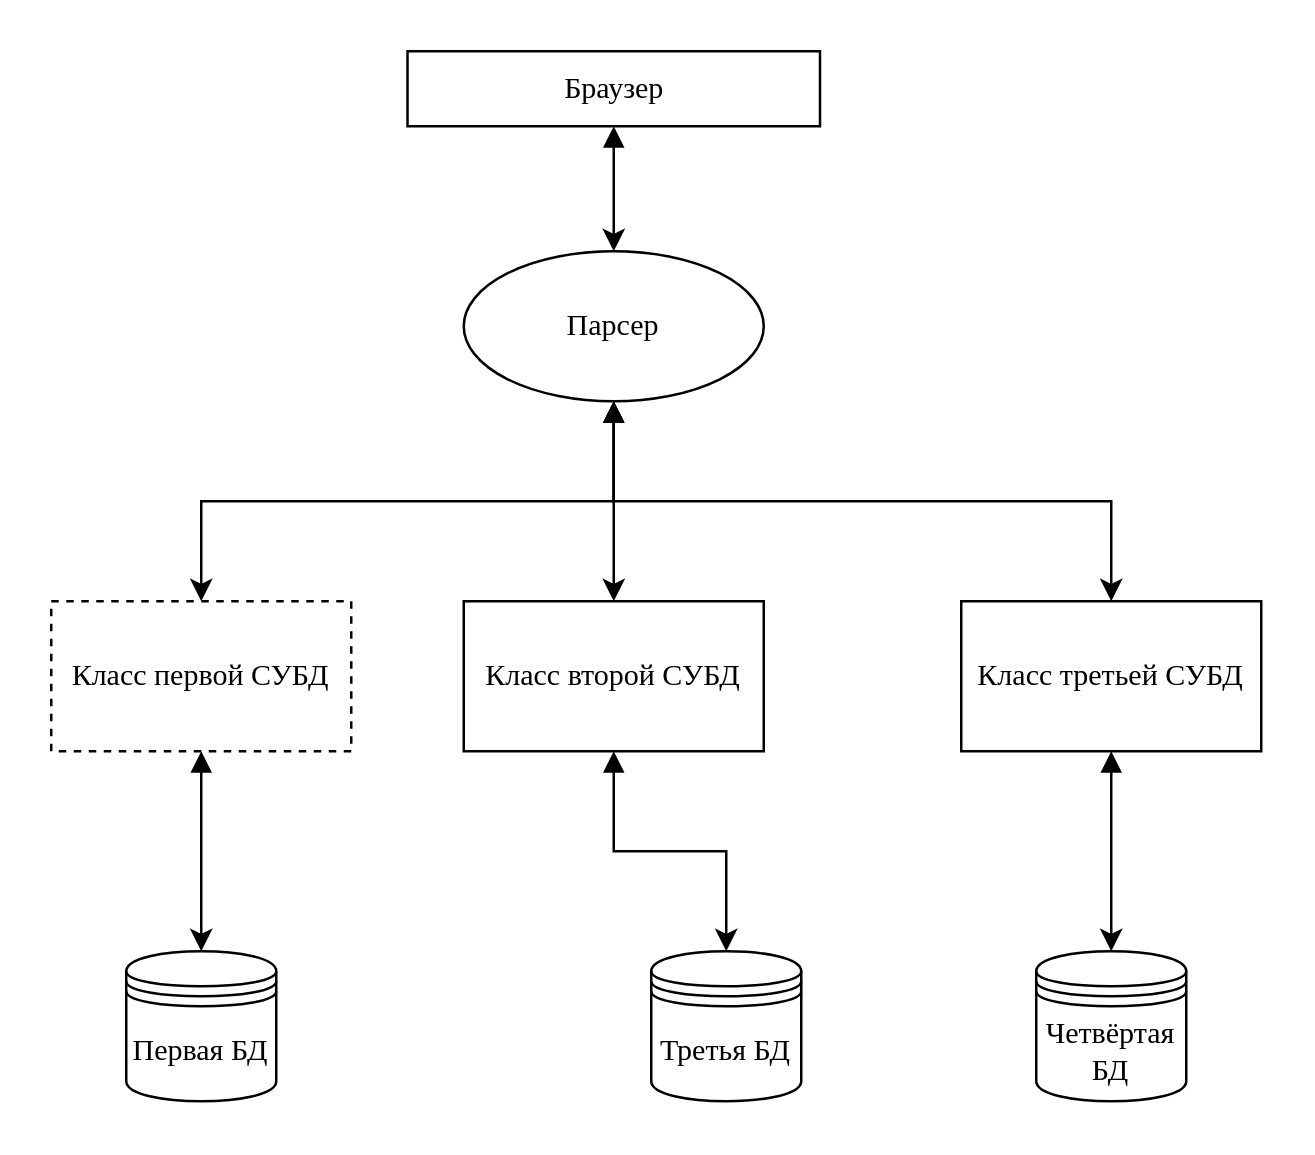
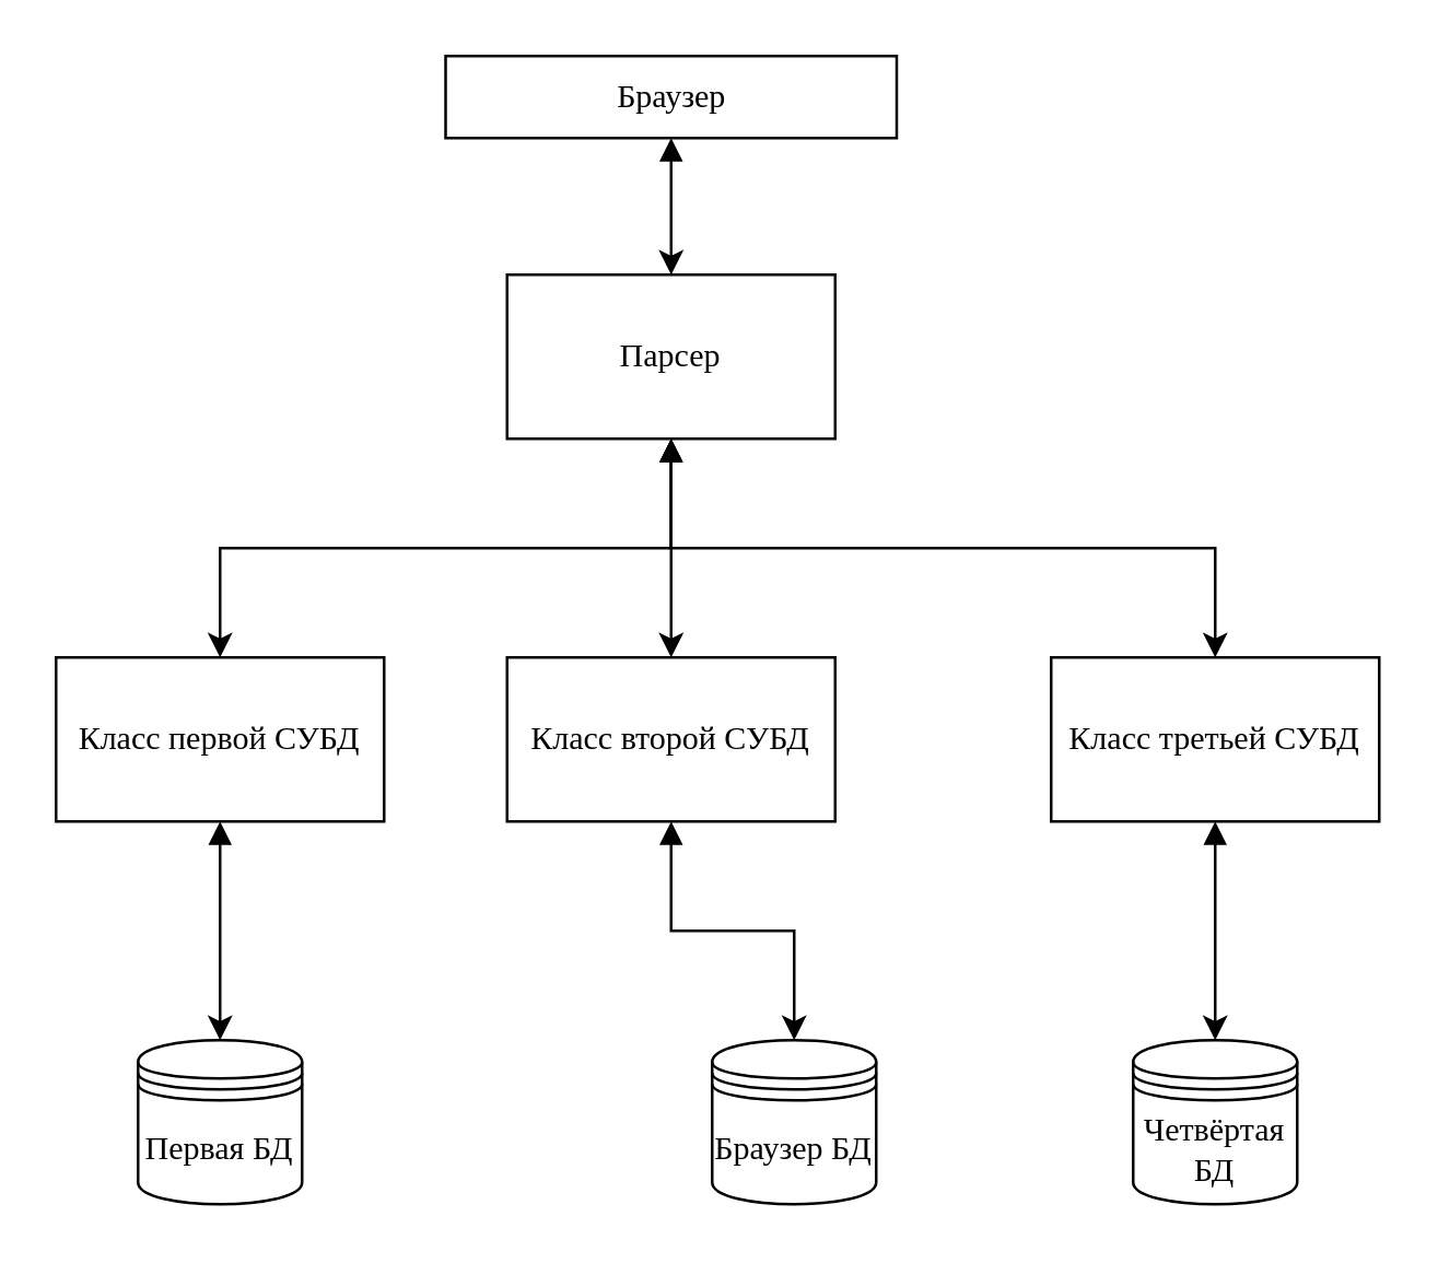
  <mxCell id="0" />
  <mxCell id="1" parent="0" />
  <mxCell id="2" style="edgeStyle=orthogonalEdgeStyle;rounded=0;orthogonalLoop=1;jettySize=auto;html=1;startArrow=block;startFill=1;fontFamily=Times New Roman;fontSize=12;" parent="1" source="3" target="9" edge="1"><mxGeometry relative="1" as="geometry" /></mxCell>
  <mxCell id="3" value="Браузер" style="rounded=0;whiteSpace=wrap;html=1;fontFamily=Times New Roman;fontSize=12;" parent="1" vertex="1"><mxGeometry x="162.5" y="20" width="165" height="30" as="geometry" /></mxCell>
- <mxCell id="4" value="&lt;span style=&quot;&quot;&gt;Третья БД&lt;/span&gt;" style="shape=datastore;whiteSpace=wrap;html=1;fontFamily=Times New Roman;fontSize=12;" parent="1" vertex="1"><mxGeometry x="260" y="380" width="60" height="60" as="geometry" /></mxCell>
+ <mxCell id="4" value="&lt;span style=&quot;&quot;&gt;Браузер БД&lt;/span&gt;" style="shape=datastore;whiteSpace=wrap;html=1;fontFamily=Times New Roman;fontSize=12;" parent="1" vertex="1"><mxGeometry x="260" y="380" width="60" height="60" as="geometry" /></mxCell>
  <mxCell id="5" value="&lt;span style=&quot;&quot;&gt;Четвёртая БД&lt;/span&gt;" style="shape=datastore;whiteSpace=wrap;html=1;fontFamily=Times New Roman;fontSize=12;" parent="1" vertex="1"><mxGeometry x="414" y="380" width="60" height="60" as="geometry" /></mxCell>
  <mxCell id="6" style="edgeStyle=orthogonalEdgeStyle;rounded=0;orthogonalLoop=1;jettySize=auto;html=1;startArrow=block;startFill=1;fontFamily=Times New Roman;fontSize=12;" parent="1" source="9" target="13" edge="1"><mxGeometry relative="1" as="geometry" /></mxCell>
  <mxCell id="7" style="edgeStyle=orthogonalEdgeStyle;rounded=0;orthogonalLoop=1;jettySize=auto;html=1;startArrow=block;startFill=1;fontFamily=Times New Roman;fontSize=12;" parent="1" source="9" target="15" edge="1"><mxGeometry relative="1" as="geometry"><Array as="points"><mxPoint x="245" y="200" /><mxPoint x="444" y="200" /></Array></mxGeometry></mxCell>
  <mxCell id="8" style="edgeStyle=orthogonalEdgeStyle;rounded=0;orthogonalLoop=1;jettySize=auto;html=1;startArrow=block;startFill=1;fontFamily=Times New Roman;fontSize=12;" parent="1" source="9" target="11" edge="1"><mxGeometry relative="1" as="geometry"><Array as="points"><mxPoint x="245" y="200" /><mxPoint x="80" y="200" /></Array></mxGeometry></mxCell>
- <mxCell id="9" value="Парсер" style="ellipse;whiteSpace=wrap;html=1;fontFamily=Times New Roman;fontSize=12;" parent="1" vertex="1"><mxGeometry x="185" y="100" width="120" height="60" as="geometry" /></mxCell>
+ <mxCell id="9" value="Парсер" style="rounded=0;whiteSpace=wrap;html=1;fontFamily=Times New Roman;fontSize=12;" parent="1" vertex="1"><mxGeometry x="185" y="100" width="120" height="60" as="geometry" /></mxCell>
  <mxCell id="10" style="edgeStyle=orthogonalEdgeStyle;rounded=0;orthogonalLoop=1;jettySize=auto;html=1;startArrow=block;startFill=1;fontFamily=Times New Roman;fontSize=12;" parent="1" source="11" target="16" edge="1"><mxGeometry relative="1" as="geometry" /></mxCell>
- <mxCell id="11" value="Класс первой СУБД" style="rounded=0;whiteSpace=wrap;html=1;fontFamily=Times New Roman;fontSize=12;dashed=1;" parent="1" vertex="1"><mxGeometry x="20" y="240" width="120" height="60" as="geometry" /></mxCell>
+ <mxCell id="11" value="Класс первой СУБД" style="rounded=0;whiteSpace=wrap;html=1;fontFamily=Times New Roman;fontSize=12;" parent="1" vertex="1"><mxGeometry x="20" y="240" width="120" height="60" as="geometry" /></mxCell>
  <mxCell id="12" style="edgeStyle=orthogonalEdgeStyle;rounded=0;orthogonalLoop=1;jettySize=auto;html=1;startArrow=block;startFill=1;fontFamily=Times New Roman;fontSize=12;" parent="1" source="13" target="4" edge="1"><mxGeometry relative="1" as="geometry" /></mxCell>
  <mxCell id="13" value="&lt;span style=&quot;&quot;&gt;Класс второй СУБД&lt;/span&gt;" style="rounded=0;whiteSpace=wrap;html=1;fontFamily=Times New Roman;fontSize=12;" parent="1" vertex="1"><mxGeometry x="185" y="240" width="120" height="60" as="geometry" /></mxCell>
  <mxCell id="14" style="edgeStyle=orthogonalEdgeStyle;rounded=0;orthogonalLoop=1;jettySize=auto;html=1;entryX=0.5;entryY=0;entryDx=0;entryDy=0;startArrow=block;startFill=1;fontFamily=Times New Roman;fontSize=12;" parent="1" source="15" target="5" edge="1"><mxGeometry relative="1" as="geometry" /></mxCell>
  <mxCell id="15" value="&lt;span style=&quot;&quot;&gt;Класс третьей СУБД&lt;/span&gt;" style="rounded=0;whiteSpace=wrap;html=1;fontFamily=Times New Roman;fontSize=12;" parent="1" vertex="1"><mxGeometry x="384" y="240" width="120" height="60" as="geometry" /></mxCell>
  <mxCell id="16" value="Первая БД" style="shape=datastore;whiteSpace=wrap;html=1;fontFamily=Times New Roman;fontSize=12;" parent="1" vertex="1"><mxGeometry x="50" y="380" width="60" height="60" as="geometry" /></mxCell>
